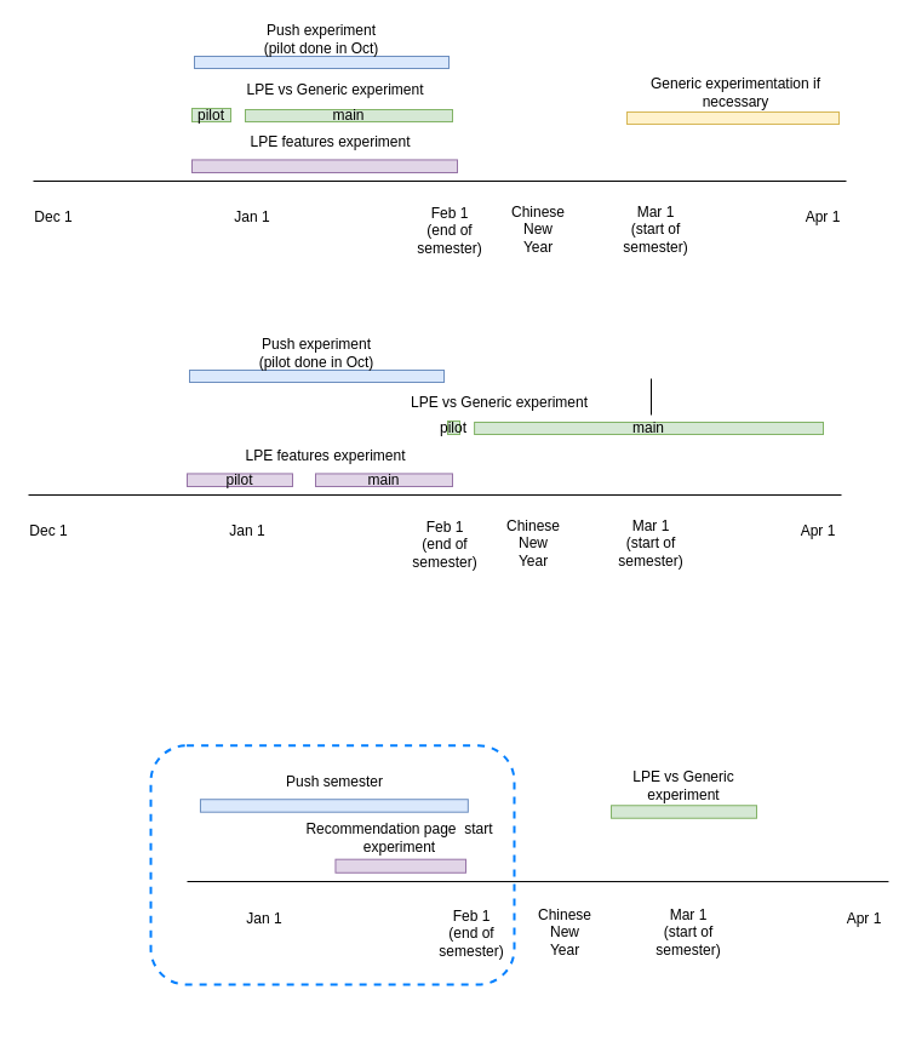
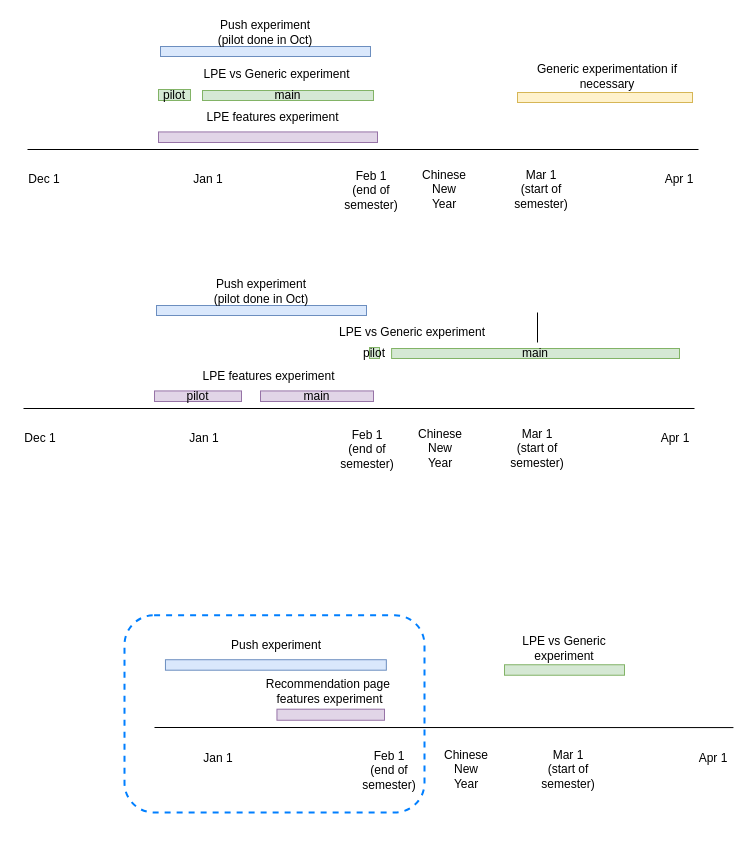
  <mxCell id="0" />
  <mxCell id="1" parent="0" />
  <mxCell id="2" value="" style="endArrow=none;html=1;" parent="1" edge="1"><mxGeometry width="50" height="50" relative="1" as="geometry"><mxPoint x="27" y="149" as="sourcePoint" /><mxPoint x="698" y="149" as="targetPoint" /></mxGeometry></mxCell>
  <mxCell id="3" value="Dec 1" style="text;html=1;strokeColor=none;fillColor=none;align=center;verticalAlign=middle;whiteSpace=wrap;rounded=0;" parent="1" vertex="1"><mxGeometry x="24" y="169" width="40" height="20" as="geometry" /></mxCell>
  <mxCell id="4" value="Jan 1" style="text;html=1;strokeColor=none;fillColor=none;align=center;verticalAlign=middle;whiteSpace=wrap;rounded=0;" parent="1" vertex="1"><mxGeometry x="188" y="169" width="40" height="20" as="geometry" /></mxCell>
  <mxCell id="5" value="Feb 1 (end of semester)" style="text;html=1;strokeColor=none;fillColor=none;align=center;verticalAlign=middle;whiteSpace=wrap;rounded=0;" parent="1" vertex="1"><mxGeometry x="351" y="169" width="40" height="42" as="geometry" /></mxCell>
  <mxCell id="6" value="Mar 1 (start of semester)" style="text;html=1;strokeColor=none;fillColor=none;align=center;verticalAlign=middle;whiteSpace=wrap;rounded=0;" parent="1" vertex="1"><mxGeometry x="521" y="169" width="40" height="40" as="geometry" /></mxCell>
  <mxCell id="7" value="Apr 1" style="text;html=1;strokeColor=none;fillColor=none;align=center;verticalAlign=middle;whiteSpace=wrap;rounded=0;" parent="1" vertex="1"><mxGeometry x="659" y="169" width="40" height="20" as="geometry" /></mxCell>
  <mxCell id="8" value="" style="group" parent="1" vertex="1" connectable="0"><mxGeometry x="517" y="66" width="175" height="36" as="geometry" /></mxCell>
  <mxCell id="9" value="" style="rounded=0;whiteSpace=wrap;html=1;fillColor=#fff2cc;strokeColor=#d6b656;" parent="8" vertex="1"><mxGeometry y="26" width="175" height="10" as="geometry" /></mxCell>
  <mxCell id="10" value="Generic experimentation if necessary" style="text;html=1;strokeColor=none;fillColor=none;align=center;verticalAlign=middle;whiteSpace=wrap;rounded=0;" parent="8" vertex="1"><mxGeometry x="15" width="150" height="20" as="geometry" /></mxCell>
  <mxCell id="11" value="" style="group" parent="1" vertex="1" connectable="0"><mxGeometry x="158" y="104" width="225" height="38" as="geometry" /></mxCell>
  <mxCell id="12" value="" style="rounded=0;whiteSpace=wrap;html=1;fillColor=#e1d5e7;strokeColor=#9673a6;" parent="11" vertex="1"><mxGeometry y="27.444" width="219" height="10.556" as="geometry" /></mxCell>
  <mxCell id="13" value="LPE features experiment" style="text;html=1;strokeColor=none;fillColor=none;align=center;verticalAlign=middle;whiteSpace=wrap;rounded=0;" parent="11" vertex="1"><mxGeometry x="32.525" y="2.111" width="162.624" height="21.111" as="geometry" /></mxCell>
  <mxCell id="14" value="" style="group" parent="1" vertex="1" connectable="0"><mxGeometry x="160" y="20" width="210" height="36" as="geometry" /></mxCell>
  <mxCell id="15" value="" style="rounded=0;whiteSpace=wrap;html=1;fillColor=#dae8fc;strokeColor=#6c8ebf;" parent="14" vertex="1"><mxGeometry y="26" width="210" height="10" as="geometry" /></mxCell>
  <mxCell id="16" value="Push experiment &lt;br&gt;(pilot done in Oct)" style="text;html=1;strokeColor=none;fillColor=none;align=center;verticalAlign=middle;whiteSpace=wrap;rounded=0;" parent="14" vertex="1"><mxGeometry x="30" y="2" width="150" height="20" as="geometry" /></mxCell>
  <mxCell id="17" style="edgeStyle=orthogonalEdgeStyle;rounded=0;orthogonalLoop=1;jettySize=auto;html=1;exitX=0.5;exitY=1;exitDx=0;exitDy=0;" parent="14" source="16" target="16" edge="1"><mxGeometry relative="1" as="geometry" /></mxCell>
  <mxCell id="18" value="main" style="rounded=0;whiteSpace=wrap;html=1;fillColor=#d5e8d4;strokeColor=#82b366;" parent="1" vertex="1"><mxGeometry x="202" y="90" width="171" height="10" as="geometry" /></mxCell>
  <mxCell id="19" value="LPE vs Generic experiment" style="text;html=1;strokeColor=none;fillColor=none;align=center;verticalAlign=middle;whiteSpace=wrap;rounded=0;" parent="1" vertex="1"><mxGeometry x="200" y="64" width="153" height="20" as="geometry" /></mxCell>
  <mxCell id="20" style="edgeStyle=orthogonalEdgeStyle;rounded=0;orthogonalLoop=1;jettySize=auto;html=1;exitX=0.5;exitY=1;exitDx=0;exitDy=0;" parent="1" source="19" target="19" edge="1"><mxGeometry x="207" y="172" as="geometry" /></mxCell>
  <mxCell id="21" value="pilot" style="rounded=0;whiteSpace=wrap;html=1;fillColor=#d5e8d4;strokeColor=#82b366;" parent="1" vertex="1"><mxGeometry x="158" y="89" width="32" height="11" as="geometry" /></mxCell>
  <mxCell id="22" value="Chinese New Year" style="text;html=1;strokeColor=none;fillColor=none;align=center;verticalAlign=middle;whiteSpace=wrap;rounded=0;" parent="1" vertex="1"><mxGeometry x="424" y="169" width="40" height="40.5" as="geometry" /></mxCell>
  <mxCell id="23" value="" style="group" vertex="1" connectable="0" parent="1"><mxGeometry x="20" y="279" width="675" height="191" as="geometry" /></mxCell>
  <mxCell id="24" value="" style="endArrow=none;html=1;" parent="23" edge="1"><mxGeometry width="50" height="50" relative="1" as="geometry"><mxPoint x="3" y="129" as="sourcePoint" /><mxPoint x="674" y="129" as="targetPoint" /></mxGeometry></mxCell>
  <mxCell id="25" value="Dec 1" style="text;html=1;strokeColor=none;fillColor=none;align=center;verticalAlign=middle;whiteSpace=wrap;rounded=0;" parent="23" vertex="1"><mxGeometry y="149" width="40" height="20" as="geometry" /></mxCell>
  <mxCell id="26" value="Jan 1" style="text;html=1;strokeColor=none;fillColor=none;align=center;verticalAlign=middle;whiteSpace=wrap;rounded=0;" parent="23" vertex="1"><mxGeometry x="164" y="149" width="40" height="20" as="geometry" /></mxCell>
  <mxCell id="27" value="Feb 1 (end of semester)" style="text;html=1;strokeColor=none;fillColor=none;align=center;verticalAlign=middle;whiteSpace=wrap;rounded=0;" parent="23" vertex="1"><mxGeometry x="327" y="149" width="40" height="42" as="geometry" /></mxCell>
  <mxCell id="28" value="Mar 1 (start of semester)" style="text;html=1;strokeColor=none;fillColor=none;align=center;verticalAlign=middle;whiteSpace=wrap;rounded=0;" parent="23" vertex="1"><mxGeometry x="497" y="149" width="40" height="40" as="geometry" /></mxCell>
  <mxCell id="29" value="Apr 1" style="text;html=1;strokeColor=none;fillColor=none;align=center;verticalAlign=middle;whiteSpace=wrap;rounded=0;" parent="23" vertex="1"><mxGeometry x="635" y="149" width="40" height="20" as="geometry" /></mxCell>
  <mxCell id="30" value="" style="group" parent="23" vertex="1" connectable="0"><mxGeometry x="134" y="84" width="225" height="38" as="geometry" /></mxCell>
  <mxCell id="31" value="main" style="rounded=0;whiteSpace=wrap;html=1;fillColor=#e1d5e7;strokeColor=#9673a6;" parent="30" vertex="1"><mxGeometry x="106" y="27.44" width="113" height="10.56" as="geometry" /></mxCell>
  <mxCell id="32" value="LPE features experiment" style="text;html=1;strokeColor=none;fillColor=none;align=center;verticalAlign=middle;whiteSpace=wrap;rounded=0;" parent="30" vertex="1"><mxGeometry x="32.525" y="2.111" width="162.624" height="21.111" as="geometry" /></mxCell>
  <mxCell id="33" value="pilot" style="rounded=0;whiteSpace=wrap;html=1;fillColor=#e1d5e7;strokeColor=#9673a6;" parent="30" vertex="1"><mxGeometry y="27.44" width="87" height="10.56" as="geometry" /></mxCell>
  <mxCell id="34" value="" style="group" parent="23" vertex="1" connectable="0"><mxGeometry x="136" width="210" height="36" as="geometry" /></mxCell>
  <mxCell id="35" value="" style="rounded=0;whiteSpace=wrap;html=1;fillColor=#dae8fc;strokeColor=#6c8ebf;" parent="34" vertex="1"><mxGeometry y="26" width="210" height="10" as="geometry" /></mxCell>
  <mxCell id="36" value="Push experiment &lt;br&gt;(pilot done in Oct)" style="text;html=1;strokeColor=none;fillColor=none;align=center;verticalAlign=middle;whiteSpace=wrap;rounded=0;" parent="34" vertex="1"><mxGeometry x="30" y="2" width="150" height="20" as="geometry" /></mxCell>
  <mxCell id="37" style="edgeStyle=orthogonalEdgeStyle;rounded=0;orthogonalLoop=1;jettySize=auto;html=1;exitX=0.5;exitY=1;exitDx=0;exitDy=0;" parent="34" source="36" target="36" edge="1"><mxGeometry relative="1" as="geometry" /></mxCell>
  <mxCell id="38" value="Chinese New Year" style="text;html=1;strokeColor=none;fillColor=none;align=center;verticalAlign=middle;whiteSpace=wrap;rounded=0;" parent="23" vertex="1"><mxGeometry x="400" y="149" width="40" height="40.5" as="geometry" /></mxCell>
  <mxCell id="39" value="" style="group" parent="23" vertex="1" connectable="0"><mxGeometry x="349" y="43" width="310" height="36" as="geometry" /></mxCell>
  <mxCell id="40" value="main" style="rounded=0;whiteSpace=wrap;html=1;fillColor=#d5e8d4;strokeColor=#82b366;" parent="39" vertex="1"><mxGeometry x="22.1" y="26" width="287.9" height="10" as="geometry" /></mxCell>
  <mxCell id="41" value="LPE vs Generic experiment" style="text;html=1;strokeColor=none;fillColor=none;align=center;verticalAlign=middle;whiteSpace=wrap;rounded=0;" parent="39" vertex="1"><mxGeometry x="-35" width="155.95" height="20" as="geometry" /></mxCell>
  <mxCell id="42" style="edgeStyle=orthogonalEdgeStyle;rounded=0;orthogonalLoop=1;jettySize=auto;html=1;exitX=0.5;exitY=1;exitDx=0;exitDy=0;" parent="39" source="41" target="41" edge="1"><mxGeometry x="6.53" as="geometry" /></mxCell>
  <mxCell id="43" value="pilot" style="rounded=0;whiteSpace=wrap;html=1;fillColor=#d5e8d4;strokeColor=#82b366;" parent="39" vertex="1"><mxGeometry y="25" width="10" height="11" as="geometry" /></mxCell>
  <mxCell id="44" value="" style="endArrow=none;html=1;" parent="23" edge="1"><mxGeometry width="50" height="50" relative="1" as="geometry"><mxPoint x="517" y="63" as="sourcePoint" /><mxPoint x="517" y="33" as="targetPoint" /></mxGeometry></mxCell>
  <mxCell id="45" value="" style="endArrow=none;html=1;" edge="1" parent="1"><mxGeometry x="60" y="700" width="50" height="50" as="geometry"><mxPoint x="154" y="727" as="sourcePoint" /><mxPoint x="732.948" y="727.079" as="targetPoint" /></mxGeometry></mxCell>
  <mxCell id="46" value="Jan 1" style="text;html=1;strokeColor=none;fillColor=none;align=center;verticalAlign=middle;whiteSpace=wrap;rounded=0;" vertex="1" parent="1"><mxGeometry x="196.504" y="748.021" width="42.074" height="20.942" as="geometry" /></mxCell>
  <mxCell id="47" value="Feb 1 (end of semester)" style="text;html=1;strokeColor=none;fillColor=none;align=center;verticalAlign=middle;whiteSpace=wrap;rounded=0;" vertex="1" parent="1"><mxGeometry x="367.956" y="748.021" width="42.074" height="43.979" as="geometry" /></mxCell>
  <mxCell id="48" value="Mar 1 (start of semester)" style="text;html=1;strokeColor=none;fillColor=none;align=center;verticalAlign=middle;whiteSpace=wrap;rounded=0;" vertex="1" parent="1"><mxGeometry x="546.77" y="748.021" width="42.074" height="41.885" as="geometry" /></mxCell>
  <mxCell id="49" value="Apr 1" style="text;html=1;strokeColor=none;fillColor=none;align=center;verticalAlign=middle;whiteSpace=wrap;rounded=0;" vertex="1" parent="1"><mxGeometry x="691.926" y="748.021" width="42.074" height="20.942" as="geometry" /></mxCell>
  <mxCell id="50" value="Chinese New Year" style="text;html=1;strokeColor=none;fillColor=none;align=center;verticalAlign=middle;whiteSpace=wrap;rounded=0;" vertex="1" parent="1"><mxGeometry x="444.741" y="748.021" width="42.074" height="42.408" as="geometry" /></mxCell>
  <mxCell id="51" value="" style="group" vertex="1" connectable="0" parent="1"><mxGeometry x="164.952" y="632" width="220.889" height="37.696" as="geometry" /></mxCell>
  <mxCell id="52" value="" style="rounded=0;whiteSpace=wrap;html=1;fillColor=#dae8fc;strokeColor=#6c8ebf;" vertex="1" parent="51"><mxGeometry y="27.225" width="220.889" height="10.471" as="geometry" /></mxCell>
- <mxCell id="53" value="Push semester &lt;br&gt;" style="text;html=1;strokeColor=none;fillColor=none;align=center;verticalAlign=middle;whiteSpace=wrap;rounded=0;" vertex="1" parent="51"><mxGeometry x="31.556" y="2.094" width="157.778" height="20.942" as="geometry" /></mxCell>
+ <mxCell id="53" value="Push experiment &lt;br&gt;" style="text;html=1;strokeColor=none;fillColor=none;align=center;verticalAlign=middle;whiteSpace=wrap;rounded=0;" vertex="1" parent="51"><mxGeometry x="31.556" y="2.094" width="157.778" height="20.942" as="geometry" /></mxCell>
  <mxCell id="54" style="edgeStyle=orthogonalEdgeStyle;rounded=0;orthogonalLoop=1;jettySize=auto;html=1;exitX=0.5;exitY=1;exitDx=0;exitDy=0;" edge="1" parent="51" source="53" target="53"><mxGeometry relative="1" as="geometry" /></mxCell>
  <mxCell id="55" value="" style="group" vertex="1" connectable="0" parent="1"><mxGeometry x="504" y="637.03" width="120" height="37.7" as="geometry" /></mxCell>
  <mxCell id="56" value="" style="rounded=0;whiteSpace=wrap;html=1;fillColor=#d5e8d4;strokeColor=#82b366;fillOpacity=100;" vertex="1" parent="55"><mxGeometry y="27.23" width="120" height="10.47" as="geometry" /></mxCell>
  <mxCell id="57" value="LPE vs Generic experiment" style="text;html=1;strokeColor=none;fillColor=none;align=center;verticalAlign=middle;whiteSpace=wrap;rounded=0;" vertex="1" parent="55"><mxGeometry x="15.81" width="88.373" height="20.942" as="geometry" /></mxCell>
  <mxCell id="58" style="edgeStyle=orthogonalEdgeStyle;rounded=0;orthogonalLoop=1;jettySize=auto;html=1;exitX=0.5;exitY=1;exitDx=0;exitDy=0;" edge="1" parent="55" source="57" target="57"><mxGeometry x="-85.576" as="geometry" /></mxCell>
  <mxCell id="59" value="" style="group" vertex="1" connectable="0" parent="1"><mxGeometry x="243.999" y="679.959" width="171.056" height="39.79" as="geometry" /></mxCell>
  <mxCell id="60" value="" style="rounded=0;whiteSpace=wrap;html=1;fillColor=#e1d5e7;strokeColor=#9673a6;" vertex="1" parent="59"><mxGeometry x="32.45" y="28.73" width="107.55" height="11.06" as="geometry" /></mxCell>
- <mxCell id="61" value="Recommendation page&amp;nbsp; start experiment" style="text;html=1;strokeColor=none;fillColor=none;align=center;verticalAlign=middle;whiteSpace=wrap;rounded=0;" vertex="1" parent="59"><mxGeometry width="171.056" height="22.106" as="geometry" /></mxCell>
+ <mxCell id="61" value="Recommendation page&amp;nbsp; features experiment" style="text;html=1;strokeColor=none;fillColor=none;align=center;verticalAlign=middle;whiteSpace=wrap;rounded=0;" vertex="1" parent="59"><mxGeometry width="171.056" height="22.106" as="geometry" /></mxCell>
  <mxCell id="62" value="" style="group" vertex="1" connectable="0" parent="1"><mxGeometry x="124" y="614.73" width="300" height="227.27" as="geometry" /></mxCell>
  <mxCell id="63" value="" style="rounded=1;whiteSpace=wrap;html=1;strokeColor=#007FFF;fillColor=none;strokeWidth=2;dashed=1;" vertex="1" parent="62"><mxGeometry width="300" height="197.27" as="geometry" /></mxCell>
